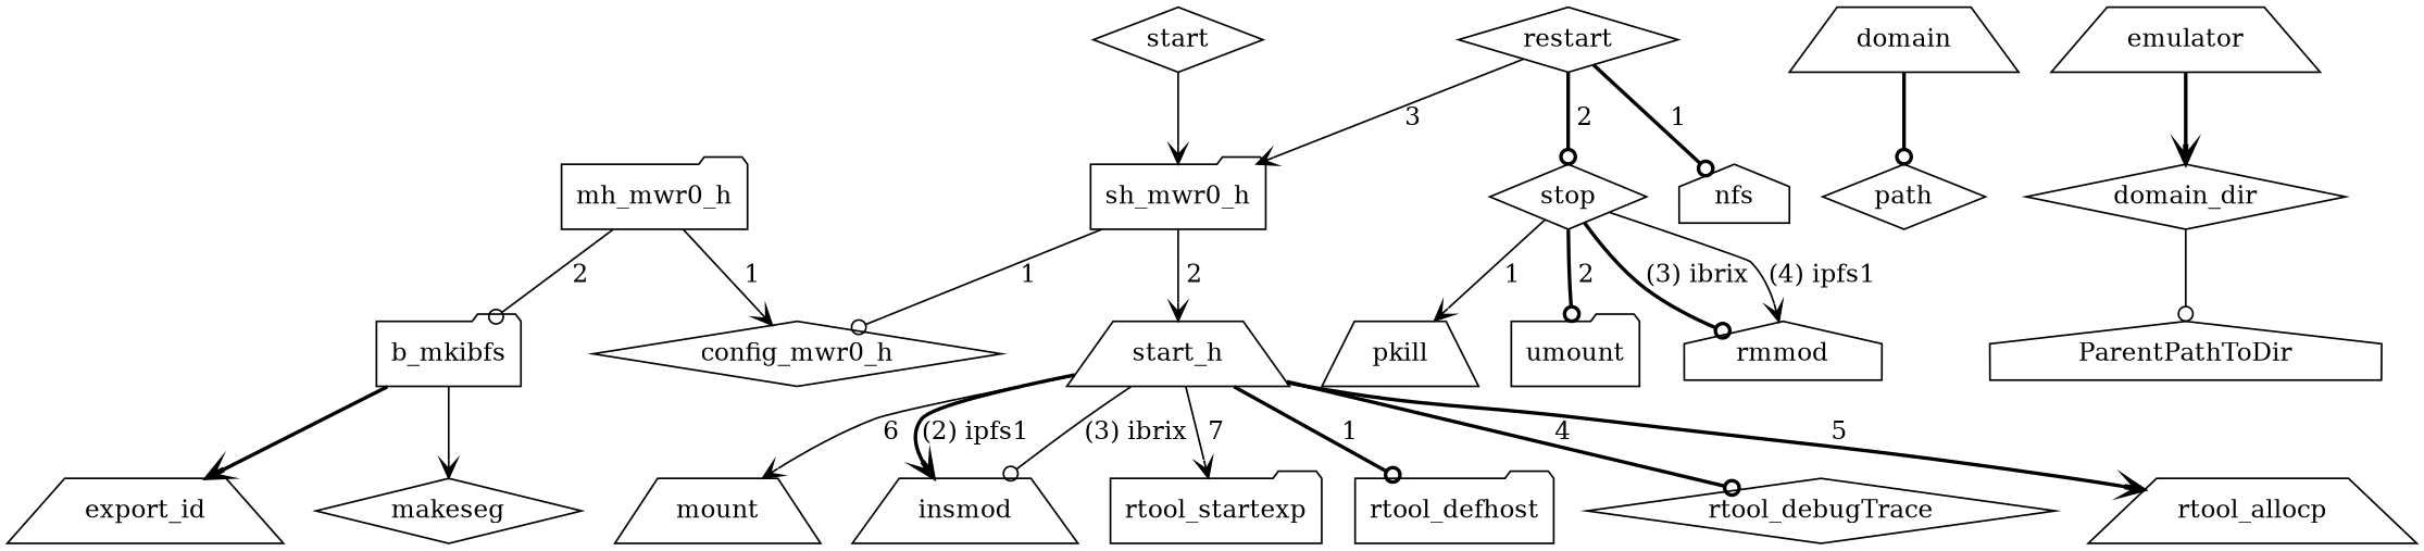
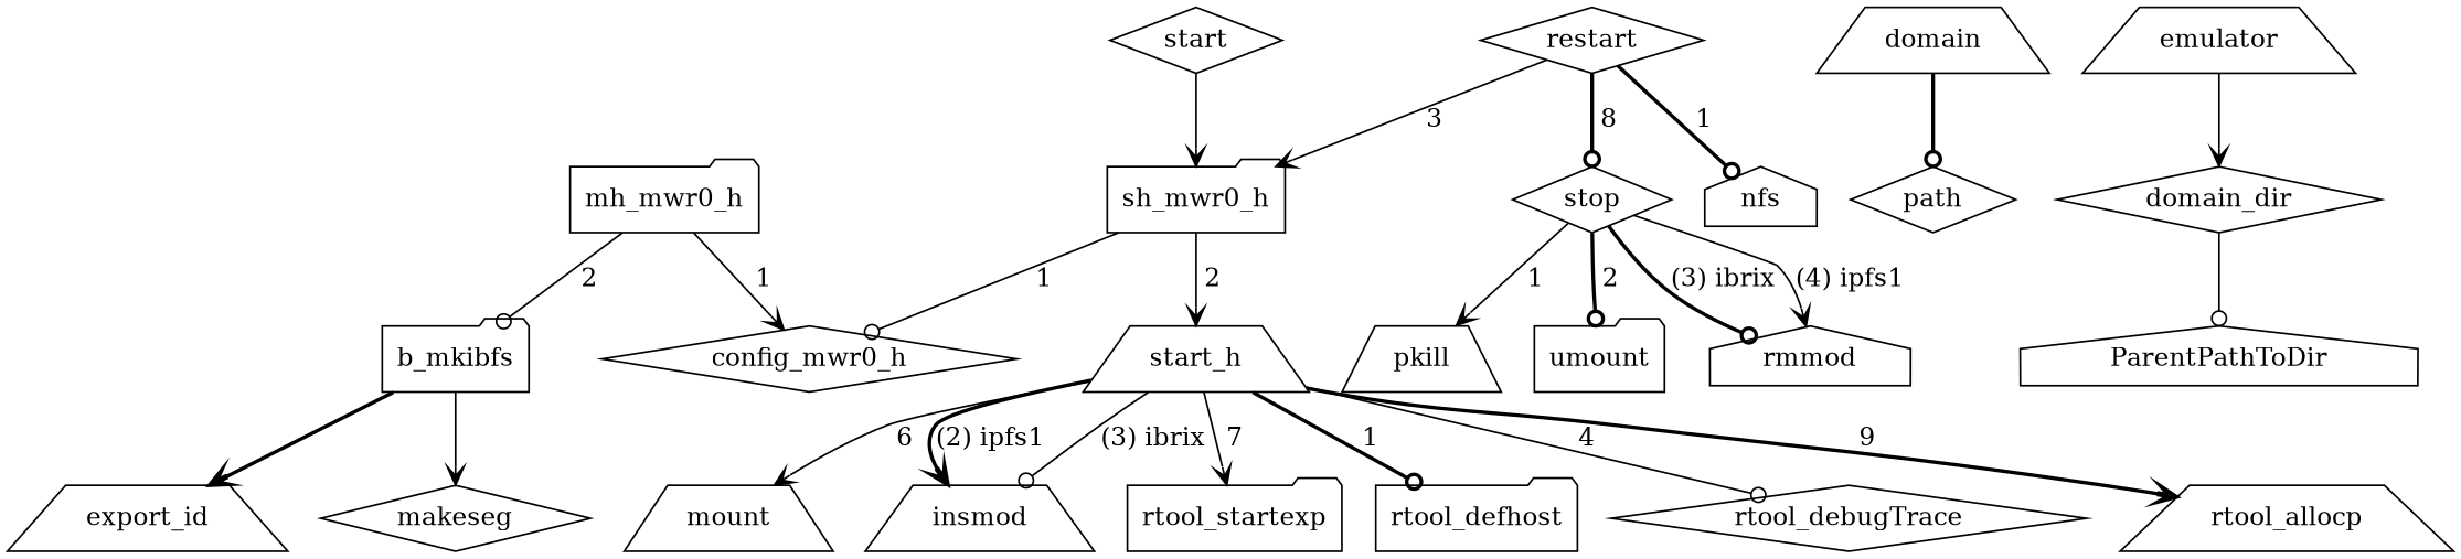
  digraph {
    node [shape=diamond]
    edge [arrowhead=vee style=solid]
    mh_mwr0_h [shape=folder]
    config_mwr0_h
    b_mkibfs [shape=folder]
    export_id [shape=trapezium]
    makeseg
    sh_mwr0_h [shape=folder]
    start
    start_h [shape=trapezium]
    rtool_defhost [shape=folder]
    insmod [shape=trapezium]
    rtool_debugTrace
    rtool_allocp [shape=trapezium]
    mount [shape=trapezium]
    rtool_startexp [shape=folder]
    restart
    nfs [shape=house]
    stop
    pkill [shape=trapezium]
    umount [shape=folder]
    rmmod [shape=house]
    domain [shape=trapezium]
    path
    emulator [shape=trapezium]
    domain_dir
    ParentPathToDir [shape=house]
    mh_mwr0_h -> config_mwr0_h [label=" 1 "]
    mh_mwr0_h -> b_mkibfs [arrowhead=odot label=" 2 "]
    b_mkibfs -> export_id [style=bold]
    b_mkibfs -> makeseg
    sh_mwr0_h -> config_mwr0_h [arrowhead=odot label=" 1 "]
    sh_mwr0_h -> start_h [label=" 2 "]
    start -> sh_mwr0_h
    start_h -> rtool_defhost [arrowhead=odot label=" 1 " style=bold]
    start_h -> insmod [label="(2) ipfs1" style=bold]
    start_h -> insmod [arrowhead=odot label="(3) ibrix"]
-   start_h -> rtool_debugTrace [arrowhead=odot label=" 4 " style=bold]
-   start_h -> rtool_allocp [label=" 5 " style=bold]
+   start_h -> rtool_debugTrace [arrowhead=odot label=" 4 "]
+   start_h -> rtool_allocp [label=" 9 " style=bold]
    start_h -> mount [label=" 6 "]
    start_h -> rtool_startexp [label=" 7 "]
    restart -> sh_mwr0_h [label=" 3 "]
    restart -> nfs [arrowhead=odot label=" 1 " style=bold]
-   restart -> stop [arrowhead=odot label=" 2 " style=bold]
+   restart -> stop [arrowhead=odot label=" 8 " style=bold]
    stop -> pkill [label=" 1 "]
    stop -> umount [arrowhead=odot label=" 2 " style=bold]
    stop -> rmmod [arrowhead=odot label="(3) ibrix" style=bold]
    stop -> rmmod [label="(4) ipfs1"]
    domain -> path [arrowhead=odot style=bold]
-   emulator -> domain_dir [style=bold]
+   emulator -> domain_dir
    domain_dir -> ParentPathToDir [arrowhead=odot]
  }
